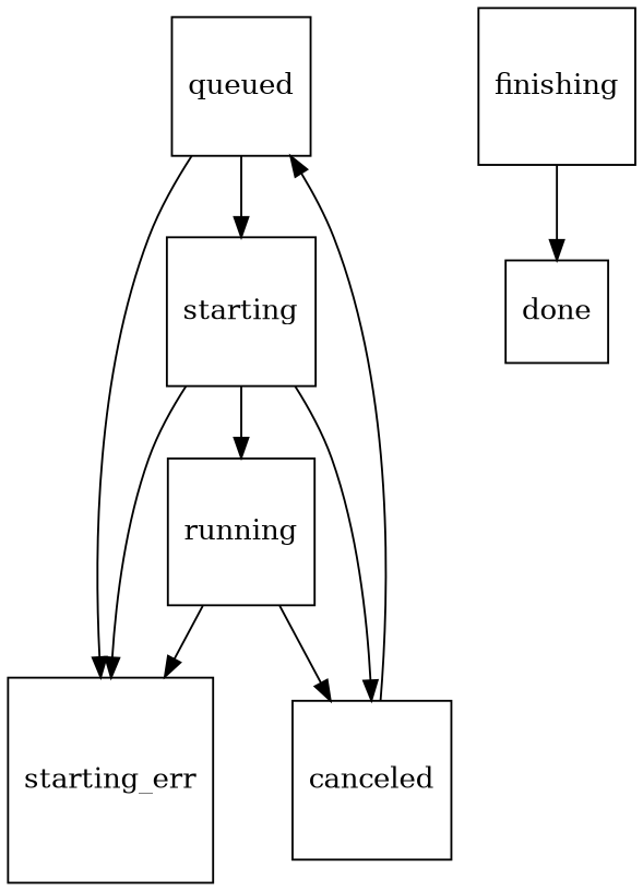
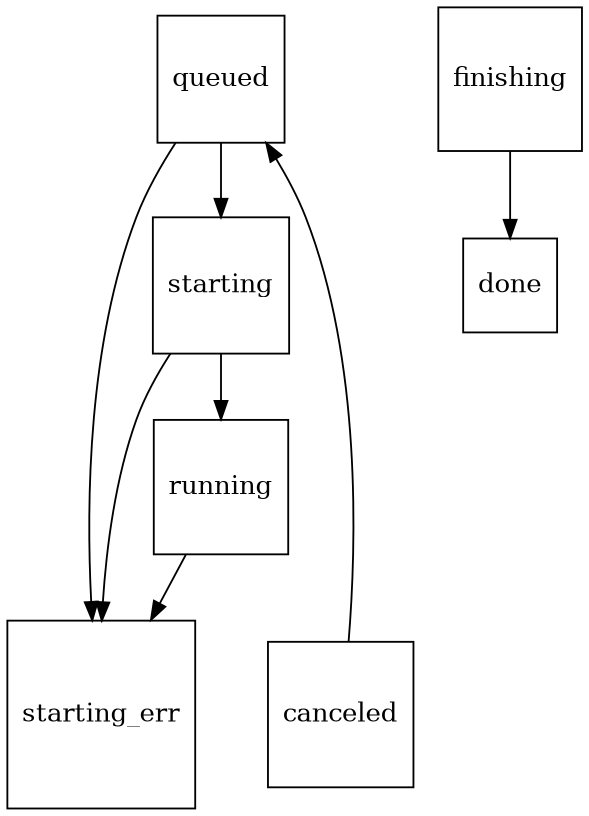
  digraph {
    node [shape=square]
    queued
    starting
    n3 [label=starting_err]
    canceled
    running
    finishing
    done
    queued -> starting
    queued -> n3
    starting -> n3
-   starting -> canceled
    starting -> running
    canceled -> queued
    running -> n3
-   running -> canceled
    finishing -> done
  }
